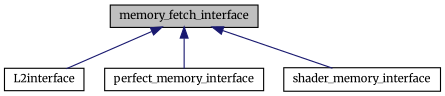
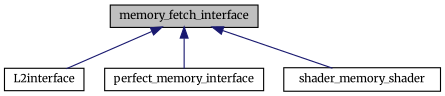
  digraph {
    fontname=Merriweather
    node [color=black fontname=Merriweather fontsize=10 shape=record]
    edge [color=midnightblue dir=back fontname=Merriweather fontsize=10 labelfontname=FreeSans labelfontsize=10 style=solid]
    n1 [fillcolor=grey75 fontcolor=black height=0.2 label=memory_fetch_interface style=filled width=0.4]
    n2 [height=0.2 label=L2interface width=0.4]
    n3 [height=0.2 label=perfect_memory_interface width=0.4]
-   n4 [height=0.2 label=shader_memory_interface width=0.4]
+   n4 [height=0.2 label=shader_memory_shader width=0.4]
    n1 -> n2
    n1 -> n3
    n1 -> n4
  }
